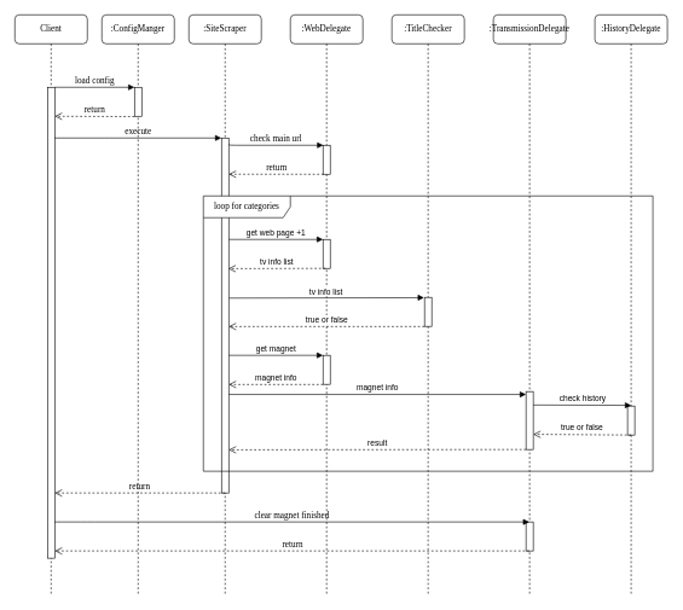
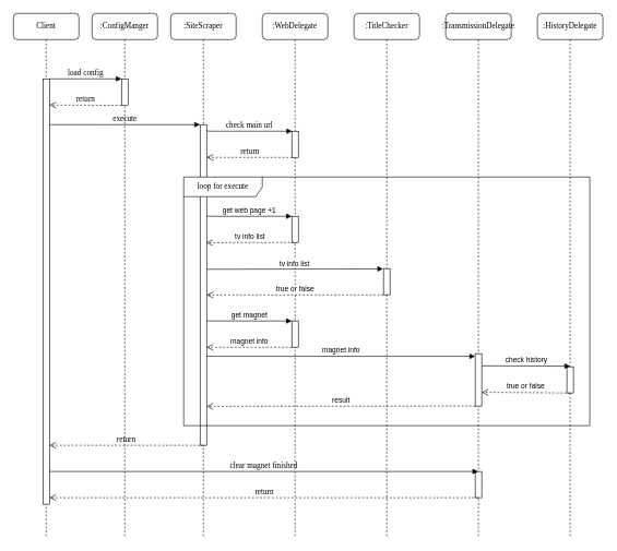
  <mxCell id="0" />
  <mxCell id="1" parent="0" />
  <mxCell id="2" value=":ConfigManger" style="shape=umlLifeline;perimeter=lifelinePerimeter;whiteSpace=wrap;html=1;container=1;collapsible=0;recursiveResize=0;outlineConnect=0;rounded=1;shadow=0;comic=0;labelBackgroundColor=none;strokeWidth=1;fontFamily=Verdana;fontSize=12;align=center;" parent="1" vertex="1"><mxGeometry x="140" y="20" width="100" height="800" as="geometry" /></mxCell>
  <mxCell id="3" value="" style="html=1;points=[];perimeter=orthogonalPerimeter;rounded=0;shadow=0;comic=0;labelBackgroundColor=none;strokeWidth=1;fontFamily=Verdana;fontSize=12;align=center;" parent="2" vertex="1"><mxGeometry x="45" y="100" width="10" height="40" as="geometry" /></mxCell>
  <mxCell id="4" value=":SiteScraper" style="shape=umlLifeline;perimeter=lifelinePerimeter;whiteSpace=wrap;html=1;container=1;collapsible=0;recursiveResize=0;outlineConnect=0;rounded=1;shadow=0;comic=0;labelBackgroundColor=none;strokeWidth=1;fontFamily=Verdana;fontSize=12;align=center;" parent="1" vertex="1"><mxGeometry x="260" y="20" width="100" height="800" as="geometry" /></mxCell>
  <mxCell id="5" value="" style="html=1;points=[];perimeter=orthogonalPerimeter;rounded=0;shadow=0;comic=0;labelBackgroundColor=none;strokeWidth=1;fontFamily=Verdana;fontSize=12;align=center;" parent="4" vertex="1"><mxGeometry x="45" y="170" width="10" height="490" as="geometry" /></mxCell>
  <mxCell id="6" value=":WebDelegate" style="shape=umlLifeline;perimeter=lifelinePerimeter;whiteSpace=wrap;html=1;container=1;collapsible=0;recursiveResize=0;outlineConnect=0;rounded=1;shadow=0;comic=0;labelBackgroundColor=none;strokeWidth=1;fontFamily=Verdana;fontSize=12;align=center;" parent="1" vertex="1"><mxGeometry x="400" y="20" width="100" height="800" as="geometry" /></mxCell>
  <mxCell id="7" value="" style="html=1;points=[];perimeter=orthogonalPerimeter;" parent="6" vertex="1"><mxGeometry x="45" y="310" width="10" height="40" as="geometry" /></mxCell>
  <mxCell id="8" value="" style="html=1;points=[];perimeter=orthogonalPerimeter;" parent="6" vertex="1"><mxGeometry x="45" y="470" width="10" height="40" as="geometry" /></mxCell>
  <mxCell id="9" value="" style="html=1;points=[];perimeter=orthogonalPerimeter;rounded=0;shadow=0;comic=0;labelBackgroundColor=none;strokeWidth=1;fontFamily=Verdana;fontSize=12;align=center;" parent="6" vertex="1"><mxGeometry x="45" y="180" width="10" height="40" as="geometry" /></mxCell>
  <mxCell id="10" value=":TitleChecker" style="shape=umlLifeline;perimeter=lifelinePerimeter;whiteSpace=wrap;html=1;container=1;collapsible=0;recursiveResize=0;outlineConnect=0;rounded=1;shadow=0;comic=0;labelBackgroundColor=none;strokeWidth=1;fontFamily=Verdana;fontSize=12;align=center;" parent="1" vertex="1"><mxGeometry x="540" y="20" width="100" height="800" as="geometry" /></mxCell>
  <mxCell id="11" value="" style="html=1;points=[];perimeter=orthogonalPerimeter;" parent="10" vertex="1"><mxGeometry x="45" y="390" width="10" height="40" as="geometry" /></mxCell>
  <mxCell id="12" value=":TransmissionDelegate" style="shape=umlLifeline;perimeter=lifelinePerimeter;whiteSpace=wrap;html=1;container=1;collapsible=0;recursiveResize=0;outlineConnect=0;rounded=1;shadow=0;comic=0;labelBackgroundColor=none;strokeWidth=1;fontFamily=Verdana;fontSize=12;align=center;" parent="1" vertex="1"><mxGeometry x="680" y="20" width="100" height="800" as="geometry" /></mxCell>
  <mxCell id="13" value="" style="html=1;points=[];perimeter=orthogonalPerimeter;" parent="12" vertex="1"><mxGeometry x="45" y="520" width="10" height="80" as="geometry" /></mxCell>
  <mxCell id="14" value="" style="html=1;points=[];perimeter=orthogonalPerimeter;rounded=0;shadow=0;comic=0;labelBackgroundColor=none;strokeWidth=1;fontFamily=Verdana;fontSize=12;align=center;" parent="12" vertex="1"><mxGeometry x="45" y="700" width="10" height="40" as="geometry" /></mxCell>
  <mxCell id="15" value=":HistoryDelegate" style="shape=umlLifeline;perimeter=lifelinePerimeter;whiteSpace=wrap;html=1;container=1;collapsible=0;recursiveResize=0;outlineConnect=0;rounded=1;shadow=0;comic=0;labelBackgroundColor=none;strokeWidth=1;fontFamily=Verdana;fontSize=12;align=center;" parent="1" vertex="1"><mxGeometry x="820" y="20" width="100" height="800" as="geometry" /></mxCell>
  <mxCell id="16" value="" style="html=1;points=[];perimeter=orthogonalPerimeter;rounded=0;shadow=0;comic=0;labelBackgroundColor=none;strokeColor=#000000;strokeWidth=1;fillColor=#FFFFFF;fontFamily=Verdana;fontSize=12;fontColor=#000000;align=center;" parent="15" vertex="1"><mxGeometry x="45" y="540" width="10" height="40" as="geometry" /></mxCell>
  <mxCell id="17" value="Client" style="shape=umlLifeline;perimeter=lifelinePerimeter;whiteSpace=wrap;html=1;container=1;collapsible=0;recursiveResize=0;outlineConnect=0;rounded=1;shadow=0;comic=0;labelBackgroundColor=none;strokeWidth=1;fontFamily=Verdana;fontSize=12;align=center;" parent="1" vertex="1"><mxGeometry x="20" y="20" width="100" height="800" as="geometry" /></mxCell>
  <mxCell id="18" value="" style="html=1;points=[];perimeter=orthogonalPerimeter;rounded=0;shadow=0;comic=0;labelBackgroundColor=none;strokeWidth=1;fontFamily=Verdana;fontSize=12;align=center;" parent="17" vertex="1"><mxGeometry x="45" y="100" width="10" height="650" as="geometry" /></mxCell>
  <mxCell id="19" value="load config" style="html=1;verticalAlign=bottom;endArrow=block;entryX=0;entryY=0;labelBackgroundColor=none;fontFamily=Verdana;fontSize=12;edgeStyle=elbowEdgeStyle;elbow=vertical;" parent="1" source="18" target="3" edge="1"><mxGeometry relative="1" as="geometry"><mxPoint x="200" y="120" as="sourcePoint" /></mxGeometry></mxCell>
  <mxCell id="20" value="return" style="html=1;verticalAlign=bottom;endArrow=open;dashed=1;endSize=8;labelBackgroundColor=none;fontFamily=Verdana;fontSize=12;edgeStyle=elbowEdgeStyle;elbow=vertical;exitX=-0.011;exitY=1.012;exitDx=0;exitDy=0;exitPerimeter=0;" parent="1" source="3" target="18" edge="1"><mxGeometry relative="1" as="geometry"><mxPoint x="110" y="180" as="targetPoint" /><Array as="points"><mxPoint x="140" y="160" /><mxPoint x="140" y="180" /><mxPoint x="245" y="170" /></Array><mxPoint x="240" y="170" as="sourcePoint" /></mxGeometry></mxCell>
  <mxCell id="21" value="execute" style="html=1;verticalAlign=bottom;endArrow=block;labelBackgroundColor=none;fontFamily=Verdana;fontSize=12;edgeStyle=elbowEdgeStyle;elbow=vertical;entryX=-0.016;entryY=0;entryDx=0;entryDy=0;entryPerimeter=0;" parent="1" source="18" target="5" edge="1"><mxGeometry relative="1" as="geometry"><mxPoint x="100" y="210" as="sourcePoint" /><Array as="points"><mxPoint x="160" y="190" /><mxPoint x="160" y="200" /><mxPoint x="240" y="200" /><mxPoint x="130" y="190" /><mxPoint x="220" y="180" /></Array><mxPoint x="300" y="190" as="targetPoint" /></mxGeometry></mxCell>
  <mxCell id="22" value="check main url" style="html=1;verticalAlign=bottom;endArrow=block;labelBackgroundColor=none;fontFamily=Verdana;fontSize=12;edgeStyle=elbowEdgeStyle;elbow=vertical;entryX=0.048;entryY=0.007;entryDx=0;entryDy=0;entryPerimeter=0;exitX=1.028;exitY=0.018;exitDx=0;exitDy=0;exitPerimeter=0;" parent="1" source="5" target="9" edge="1"><mxGeometry relative="1" as="geometry"><mxPoint x="320" y="200" as="sourcePoint" /><mxPoint x="430" y="200" as="targetPoint" /><Array as="points"><mxPoint x="440" y="200" /></Array></mxGeometry></mxCell>
  <mxCell id="23" value="return" style="html=1;verticalAlign=bottom;endArrow=open;dashed=1;endSize=8;labelBackgroundColor=none;fontFamily=Verdana;fontSize=12;edgeStyle=elbowEdgeStyle;elbow=vertical;exitX=0.079;exitY=1.002;exitDx=0;exitDy=0;exitPerimeter=0;" parent="1" source="9" edge="1"><mxGeometry relative="1" as="geometry"><mxPoint x="315" y="240" as="targetPoint" /><Array as="points"><mxPoint x="380" y="240" /><mxPoint x="350" y="250" /></Array><mxPoint x="440" y="260" as="sourcePoint" /></mxGeometry></mxCell>
  <mxCell id="24" value="get web page +1" style="html=1;verticalAlign=bottom;endArrow=block;entryX=0;entryY=0;" parent="1" source="5" target="7" edge="1"><mxGeometry relative="1" as="geometry"><mxPoint x="320" y="300" as="sourcePoint" /></mxGeometry></mxCell>
  <mxCell id="25" value="tv info list" style="html=1;verticalAlign=bottom;endArrow=open;dashed=1;endSize=8;exitX=0.336;exitY=0.999;exitDx=0;exitDy=0;exitPerimeter=0;entryX=0.947;entryY=0.368;entryDx=0;entryDy=0;entryPerimeter=0;" parent="1" source="7" target="5" edge="1"><mxGeometry relative="1" as="geometry"><mxPoint x="340" y="370" as="targetPoint" /></mxGeometry></mxCell>
  <mxCell id="26" value="true or false" style="html=1;verticalAlign=bottom;endArrow=open;dashed=1;endSize=8;exitX=-0.019;exitY=1.006;exitDx=0;exitDy=0;exitPerimeter=0;" parent="1" source="11" target="5" edge="1"><mxGeometry relative="1" as="geometry"><mxPoint x="320" y="410" as="targetPoint" /><mxPoint x="587" y="409" as="sourcePoint" /></mxGeometry></mxCell>
  <mxCell id="27" value="magnet info" style="html=1;verticalAlign=bottom;endArrow=block;" parent="1" edge="1"><mxGeometry relative="1" as="geometry"><mxPoint x="315" y="544" as="sourcePoint" /><mxPoint x="725" y="544" as="targetPoint" /></mxGeometry></mxCell>
  <mxCell id="28" value="result" style="html=1;verticalAlign=bottom;endArrow=open;dashed=1;endSize=8;" parent="1" edge="1"><mxGeometry relative="1" as="geometry"><mxPoint x="315" y="620.44" as="targetPoint" /><mxPoint x="725" y="620" as="sourcePoint" /></mxGeometry></mxCell>
  <mxCell id="29" value="check history" style="html=1;verticalAlign=bottom;endArrow=block;" parent="1" edge="1"><mxGeometry relative="1" as="geometry"><mxPoint x="735" y="558.56" as="sourcePoint" /><mxPoint x="870" y="559" as="targetPoint" /></mxGeometry></mxCell>
  <mxCell id="30" value="true or false" style="html=1;verticalAlign=bottom;endArrow=open;dashed=1;endSize=8;" parent="1" edge="1"><mxGeometry relative="1" as="geometry"><mxPoint x="735" y="599" as="targetPoint" /><mxPoint x="870" y="600" as="sourcePoint" /></mxGeometry></mxCell>
  <mxCell id="31" value="tv info list" style="html=1;verticalAlign=bottom;endArrow=block;entryX=-0.067;entryY=0.01;entryDx=0;entryDy=0;entryPerimeter=0;exitX=1.041;exitY=0.451;exitDx=0;exitDy=0;exitPerimeter=0;" parent="1" source="5" target="11" edge="1"><mxGeometry relative="1" as="geometry"><mxPoint x="320" y="410" as="sourcePoint" /><mxPoint x="585" y="370" as="targetPoint" /></mxGeometry></mxCell>
  <mxCell id="32" value="get magnet" style="html=1;verticalAlign=bottom;endArrow=block;entryX=0;entryY=0;entryDx=0;entryDy=0;entryPerimeter=0;" parent="1" source="5" target="8" edge="1"><mxGeometry relative="1" as="geometry"><mxPoint x="315" y="440" as="sourcePoint" /><mxPoint x="430" y="460" as="targetPoint" /><Array as="points" /></mxGeometry></mxCell>
  <mxCell id="33" value="magnet info" style="html=1;verticalAlign=bottom;endArrow=open;dashed=1;endSize=8;exitX=0.009;exitY=1.006;exitDx=0;exitDy=0;exitPerimeter=0;" parent="1" source="8" target="5" edge="1"><mxGeometry relative="1" as="geometry"><mxPoint x="320" y="515" as="targetPoint" /><mxPoint x="440" y="499" as="sourcePoint" /></mxGeometry></mxCell>
  <mxCell id="34" value="return" style="html=1;verticalAlign=bottom;endArrow=open;dashed=1;endSize=8;labelBackgroundColor=none;fontFamily=Verdana;fontSize=12;edgeStyle=elbowEdgeStyle;elbow=vertical;" parent="1" target="18" edge="1"><mxGeometry relative="1" as="geometry"><mxPoint x="140" y="680" as="targetPoint" /><Array as="points"><mxPoint x="280" y="680" /><mxPoint x="145" y="670" /><mxPoint x="145" y="690" /><mxPoint x="250" y="680" /></Array><mxPoint x="310" y="680" as="sourcePoint" /></mxGeometry></mxCell>
  <mxCell id="35" value="clear magnet finished" style="html=1;verticalAlign=bottom;endArrow=block;labelBackgroundColor=none;fontFamily=Verdana;fontSize=12;edgeStyle=elbowEdgeStyle;elbow=vertical;" parent="1" source="18" target="12" edge="1"><mxGeometry relative="1" as="geometry"><mxPoint x="120" y="720" as="sourcePoint" /><mxPoint x="190" y="720" as="targetPoint" /><Array as="points"><mxPoint x="120" y="720" /></Array></mxGeometry></mxCell>
  <mxCell id="36" value="return" style="html=1;verticalAlign=bottom;endArrow=open;dashed=1;endSize=8;labelBackgroundColor=none;fontFamily=Verdana;fontSize=12;edgeStyle=elbowEdgeStyle;elbow=vertical;entryX=1.01;entryY=0.985;entryDx=0;entryDy=0;entryPerimeter=0;" parent="1" source="12" target="18" edge="1"><mxGeometry relative="1" as="geometry"><mxPoint x="110" y="760" as="targetPoint" /><Array as="points"><mxPoint x="730" y="760" /><mxPoint x="145" y="780" /><mxPoint x="250" y="770" /></Array><mxPoint x="189.89" y="760.48" as="sourcePoint" /></mxGeometry></mxCell>
- <mxCell id="37" value="loop for categories" style="shape=umlFrame;whiteSpace=wrap;html=1;fontFamily=Garamond;width=120;height=30;" parent="1" vertex="1"><mxGeometry x="280" y="270" width="620" height="380" as="geometry" /></mxCell>
+ <mxCell id="37" value="loop for execute" style="shape=umlFrame;whiteSpace=wrap;html=1;fontFamily=Garamond;width=120;height=30;" parent="1" vertex="1"><mxGeometry x="280" y="270" width="620" height="380" as="geometry" /></mxCell>
